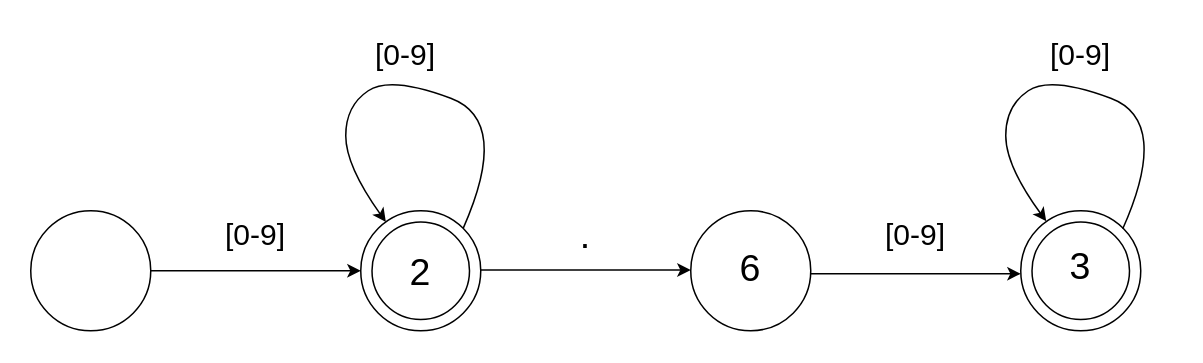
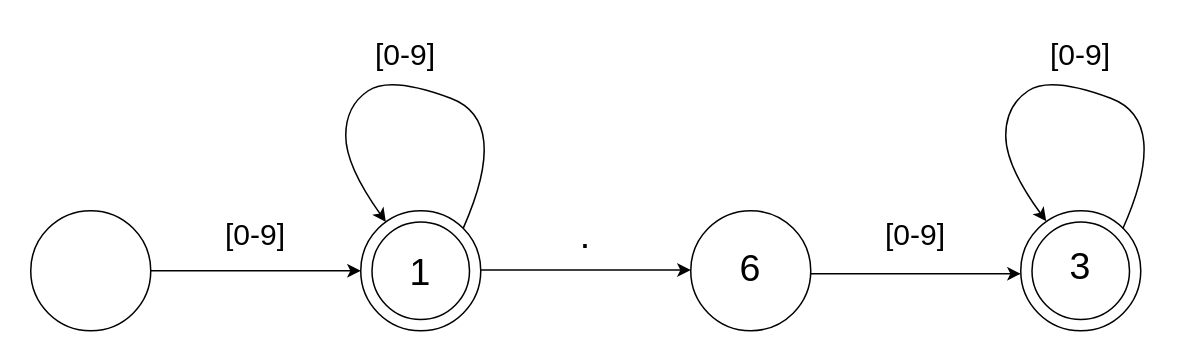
  <mxCell id="0" />
  <mxCell id="1" parent="0" />
  <mxCell id="2" value="" style="ellipse;whiteSpace=wrap;html=1;aspect=fixed;strokeColor=default;" vertex="1" parent="1"><mxGeometry x="20" y="140" width="80" height="80" as="geometry" /></mxCell>
  <mxCell id="3" value="" style="ellipse;whiteSpace=wrap;html=1;aspect=fixed;strokeColor=default;" vertex="1" parent="1"><mxGeometry x="460" y="140" width="80" height="80" as="geometry" /></mxCell>
  <mxCell id="4" value="&lt;p style=&quot;line-height: 100%;&quot;&gt;&lt;font style=&quot;font-size: 25px;&quot;&gt;6&lt;/font&gt;&lt;/p&gt;" style="text;strokeColor=none;align=center;fillColor=none;html=1;verticalAlign=middle;whiteSpace=wrap;rounded=0;" vertex="1" parent="1"><mxGeometry x="470" y="165" width="60" height="30" as="geometry" /></mxCell>
  <mxCell id="5" value="" style="ellipse;whiteSpace=wrap;html=1;aspect=fixed;strokeColor=default;" vertex="1" parent="1"><mxGeometry x="240" y="140" width="80" height="80" as="geometry" /></mxCell>
- <mxCell id="6" value="&lt;font style=&quot;font-size: 25px;&quot;&gt;2&lt;/font&gt;" style="text;strokeColor=none;align=center;fillColor=none;html=1;verticalAlign=middle;whiteSpace=wrap;rounded=0;" vertex="1" parent="1"><mxGeometry x="250" y="165" width="60" height="30" as="geometry" /></mxCell>
+ <mxCell id="6" value="&lt;font style=&quot;font-size: 25px;&quot;&gt;1&lt;/font&gt;" style="text;strokeColor=none;align=center;fillColor=none;html=1;verticalAlign=middle;whiteSpace=wrap;rounded=0;" vertex="1" parent="1"><mxGeometry x="250" y="165" width="60" height="30" as="geometry" /></mxCell>
  <mxCell id="7" value="" style="ellipse;whiteSpace=wrap;html=1;aspect=fixed;strokeColor=default;" vertex="1" parent="1"><mxGeometry x="680" y="140" width="80" height="80" as="geometry" /></mxCell>
  <mxCell id="8" value="&lt;p style=&quot;line-height: 98%;&quot;&gt;&lt;font style=&quot;font-size: 25px;&quot;&gt;3&lt;/font&gt;&lt;/p&gt;" style="text;strokeColor=none;align=center;fillColor=none;html=1;verticalAlign=middle;whiteSpace=wrap;rounded=0;" vertex="1" parent="1"><mxGeometry x="690" y="165" width="60" height="30" as="geometry" /></mxCell>
  <mxCell id="9" value="" style="endArrow=classic;html=1;rounded=0;exitX=1;exitY=0.5;exitDx=0;exitDy=0;entryX=0;entryY=0.5;entryDx=0;entryDy=0;" edge="1" parent="1" source="2" target="5"><mxGeometry width="50" height="50" relative="1" as="geometry"><mxPoint x="330" y="250" as="sourcePoint" /><mxPoint x="380" y="200" as="targetPoint" /><Array as="points" /></mxGeometry></mxCell>
  <mxCell id="10" value="&lt;font style=&quot;font-size: 20px;&quot;&gt;[&lt;font style=&quot;font-size: 20px;&quot;&gt;0-9]&lt;/font&gt;&lt;/font&gt;" style="text;strokeColor=none;align=center;fillColor=none;html=1;verticalAlign=middle;whiteSpace=wrap;rounded=0;" vertex="1" parent="1"><mxGeometry x="140" y="140" width="60" height="30" as="geometry" /></mxCell>
  <mxCell id="11" value="" style="ellipse;whiteSpace=wrap;html=1;aspect=fixed;perimeterSpacing=0;fillColor=none;" vertex="1" parent="1"><mxGeometry x="247.5" y="147.5" width="65" height="65" as="geometry" /></mxCell>
  <mxCell id="12" value="" style="curved=1;endArrow=classic;html=1;rounded=0;exitX=1;exitY=0;exitDx=0;exitDy=0;" edge="1" parent="1" source="5" target="5"><mxGeometry width="50" height="50" relative="1" as="geometry"><mxPoint x="340" y="130" as="sourcePoint" /><mxPoint x="220" y="100" as="targetPoint" /><Array as="points"><mxPoint x="340" y="80" /><mxPoint x="260" y="50" /><mxPoint x="230" y="70" /><mxPoint x="230" y="110" /></Array></mxGeometry></mxCell>
  <mxCell id="13" value="&lt;font style=&quot;font-size: 20px;&quot;&gt;[&lt;font style=&quot;font-size: 20px;&quot;&gt;0-9]&lt;/font&gt;&lt;/font&gt;" style="text;strokeColor=none;align=center;fillColor=none;html=1;verticalAlign=middle;whiteSpace=wrap;rounded=0;" vertex="1" parent="1"><mxGeometry x="240" y="20" width="60" height="30" as="geometry" /></mxCell>
  <mxCell id="14" value="" style="endArrow=classic;html=1;rounded=0;exitX=1;exitY=0.5;exitDx=0;exitDy=0;entryX=0;entryY=0.5;entryDx=0;entryDy=0;" edge="1" parent="1"><mxGeometry width="50" height="50" relative="1" as="geometry"><mxPoint x="320" y="179.5" as="sourcePoint" /><mxPoint x="460" y="179.5" as="targetPoint" /><Array as="points" /></mxGeometry></mxCell>
  <mxCell id="15" value="&lt;font style=&quot;font-size: 25px;&quot;&gt;.&lt;/font&gt;" style="text;strokeColor=none;align=center;fillColor=none;html=1;verticalAlign=middle;whiteSpace=wrap;rounded=0;" vertex="1" parent="1"><mxGeometry x="360" y="140" width="60" height="30" as="geometry" /></mxCell>
  <mxCell id="16" value="" style="endArrow=classic;html=1;rounded=0;exitX=1;exitY=0.5;exitDx=0;exitDy=0;entryX=0;entryY=0.5;entryDx=0;entryDy=0;" edge="1" parent="1"><mxGeometry width="50" height="50" relative="1" as="geometry"><mxPoint x="540" y="182" as="sourcePoint" /><mxPoint x="680" y="182" as="targetPoint" /><Array as="points" /></mxGeometry></mxCell>
  <mxCell id="17" value="&lt;font style=&quot;font-size: 20px;&quot;&gt;[&lt;font style=&quot;font-size: 20px;&quot;&gt;0-9]&lt;/font&gt;&lt;/font&gt;" style="text;strokeColor=none;align=center;fillColor=none;html=1;verticalAlign=middle;whiteSpace=wrap;rounded=0;" vertex="1" parent="1"><mxGeometry x="580" y="140" width="60" height="30" as="geometry" /></mxCell>
  <mxCell id="18" value="" style="curved=1;endArrow=classic;html=1;rounded=0;exitX=1;exitY=0;exitDx=0;exitDy=0;" edge="1" parent="1"><mxGeometry width="50" height="50" relative="1" as="geometry"><mxPoint x="748" y="152" as="sourcePoint" /><mxPoint x="697" y="147" as="targetPoint" /><Array as="points"><mxPoint x="780" y="80" /><mxPoint x="700" y="50" /><mxPoint x="670" y="70" /><mxPoint x="670" y="110" /></Array></mxGeometry></mxCell>
  <mxCell id="19" value="&lt;font style=&quot;font-size: 20px;&quot;&gt;[&lt;font style=&quot;font-size: 20px;&quot;&gt;0-9]&lt;/font&gt;&lt;/font&gt;" style="text;strokeColor=none;align=center;fillColor=none;html=1;verticalAlign=middle;whiteSpace=wrap;rounded=0;" vertex="1" parent="1"><mxGeometry x="690" y="20" width="60" height="30" as="geometry" /></mxCell>
  <mxCell id="20" value="" style="ellipse;whiteSpace=wrap;html=1;aspect=fixed;perimeterSpacing=0;fillColor=none;" vertex="1" parent="1"><mxGeometry x="687.5" y="147.5" width="65" height="65" as="geometry" /></mxCell>
